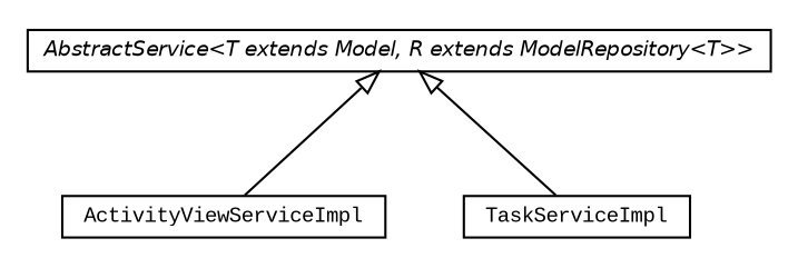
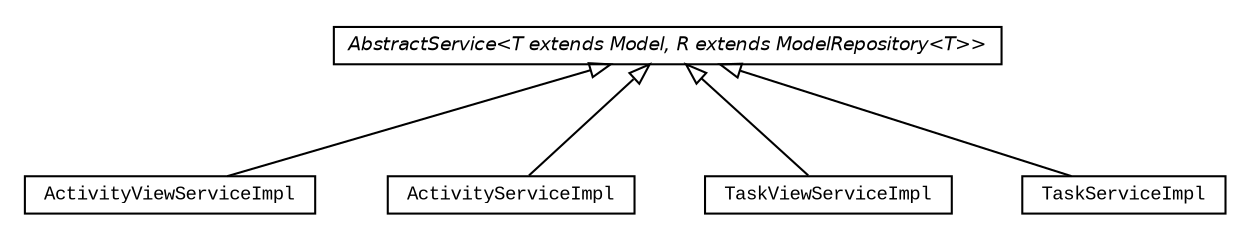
  digraph {
    fontname="Liberation Mono"
    nodesep=0.25
    ranksep=0.5
    node [fontcolor=black fontname="Liberation Mono" fontsize=9.0 shape=plaintext]
    edge [arrowtail=empty dir=back fontname="Liberation Mono" fontsize=10 headport=p labelfontname=Helvetica labelfontsize=10 tailport=p]
    n1 [label=<<table title="net.ljcomputing.sr.service.impl.ActivityViewServiceImpl" border="0" cellborder="1" cellspacing="0" cellpadding="2" port="p" href="./ActivityViewServiceImpl.html"> 		<tr><td><table border="0" cellspacing="0" cellpadding="1"> <tr><td align="center" balign="center"> ActivityViewServiceImpl </td></tr> 		</table></td></tr> 		</table>>]
+   n2 [label=<<table title="net.ljcomputing.sr.service.impl.ActivityServiceImpl" border="0" cellborder="1" cellspacing="0" cellpadding="2" port="p" href="./ActivityServiceImpl.html"> 		<tr><td><table border="0" cellspacing="0" cellpadding="1"> <tr><td align="center" balign="center"> ActivityServiceImpl </td></tr> 		</table></td></tr> 		</table>>]
+   n3 [label=<<table title="net.ljcomputing.sr.service.impl.TaskViewServiceImpl" border="0" cellborder="1" cellspacing="0" cellpadding="2" port="p" href="./TaskViewServiceImpl.html"> 		<tr><td><table border="0" cellspacing="0" cellpadding="1"> <tr><td align="center" balign="center"> TaskViewServiceImpl </td></tr> 		</table></td></tr> 		</table>>]
    n4 [label=<<table title="net.ljcomputing.sr.service.impl.TaskServiceImpl" border="0" cellborder="1" cellspacing="0" cellpadding="2" port="p" href="./TaskServiceImpl.html"> 		<tr><td><table border="0" cellspacing="0" cellpadding="1"> <tr><td align="center" balign="center"> TaskServiceImpl </td></tr> 		</table></td></tr> 		</table>>]
    n5 [label=<<table title="net.ljcomputing.sr.service.impl.AbstractService" border="0" cellborder="1" cellspacing="0" cellpadding="2" port="p" href="./AbstractService.html"> 		<tr><td><table border="0" cellspacing="0" cellpadding="1"> <tr><td align="center" balign="center"><font face="Helvetica-Oblique"> AbstractService&lt;T extends Model, R extends ModelRepository&lt;T&gt;&gt; </font></td></tr> 		</table></td></tr> 		</table>>]
    n5 -> n1
+   n5 -> n2
+   n5 -> n3
    n5 -> n4
  }
